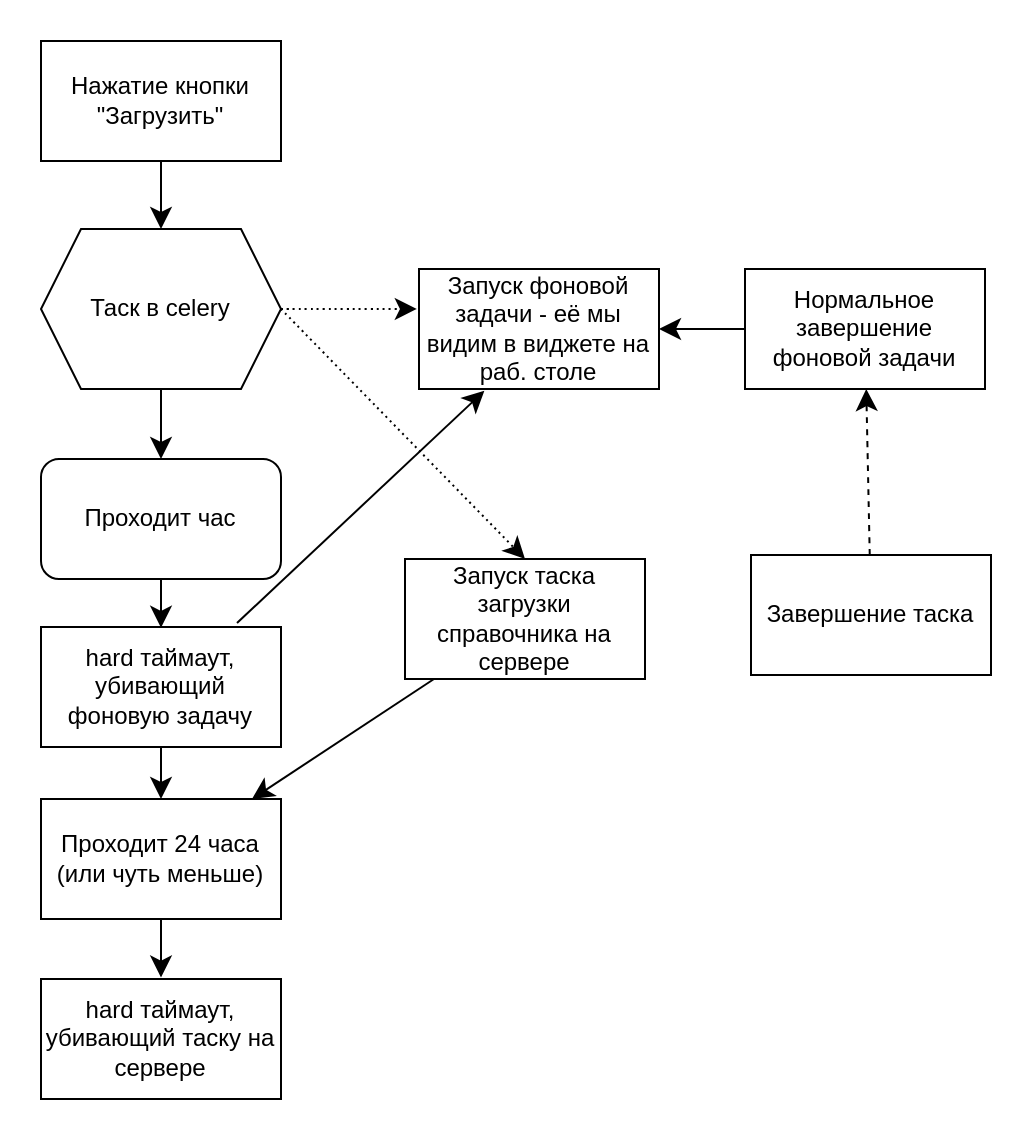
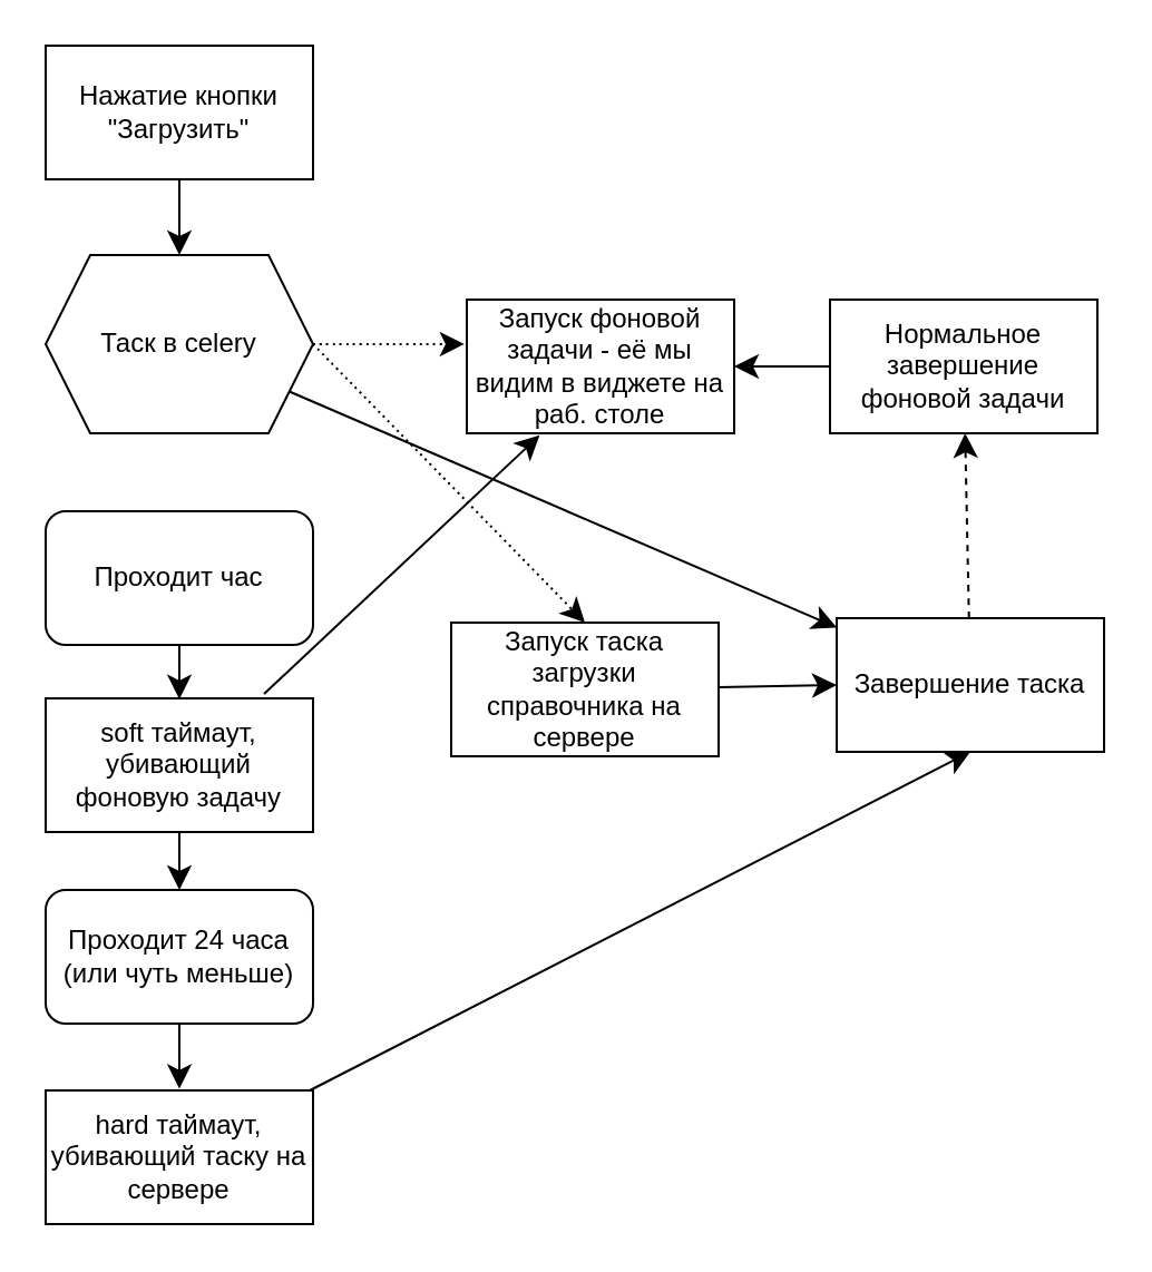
  <mxCell id="0" />
  <mxCell id="1" parent="0" />
  <mxCell id="2" style="edgeStyle=none;curved=1;rounded=0;orthogonalLoop=1;jettySize=auto;html=1;entryX=0.5;entryY=0;entryDx=0;entryDy=0;fontSize=12;startSize=8;endSize=8;" edge="1" parent="1" source="3" target="6"><mxGeometry relative="1" as="geometry" /></mxCell>
  <mxCell id="3" value="Нажатие кнопки &quot;Загрузить&quot;" style="whiteSpace=wrap;html=1;" vertex="1" parent="1"><mxGeometry x="20" y="20" width="120" height="60" as="geometry" /></mxCell>
  <mxCell id="4" style="edgeStyle=none;curved=1;rounded=0;orthogonalLoop=1;jettySize=auto;html=1;fontSize=12;startSize=8;endSize=8;exitX=1;exitY=0.5;exitDx=0;exitDy=0;dashed=1;dashPattern=1 2;entryX=0.5;entryY=0;entryDx=0;entryDy=0;" edge="1" parent="1" source="6" target="8"><mxGeometry relative="1" as="geometry"><mxPoint x="208" y="258" as="targetPoint" /><mxPoint x="142" y="154" as="sourcePoint" /></mxGeometry></mxCell>
- <mxCell id="5" style="edgeStyle=none;curved=1;rounded=0;orthogonalLoop=1;jettySize=auto;html=1;entryX=0.5;entryY=0;entryDx=0;entryDy=0;fontSize=12;startSize=8;endSize=8;" edge="1" parent="1" source="6" target="10"><mxGeometry relative="1" as="geometry" /></mxCell>
+ <mxCell id="5" style="edgeStyle=none;curved=1;rounded=0;orthogonalLoop=1;jettySize=auto;html=1;fontSize=12;startSize=8;endSize=8;" edge="1" parent="1" source="6" target="14"><mxGeometry relative="1" as="geometry" /></mxCell>
  <mxCell id="6" value="Таск в celery" style="shape=hexagon;perimeter=hexagonPerimeter2;whiteSpace=wrap;html=1;fixedSize=1;" vertex="1" parent="1"><mxGeometry x="20" y="114" width="120" height="80" as="geometry" /></mxCell>
- <mxCell id="7" style="edgeStyle=none;curved=1;rounded=0;orthogonalLoop=1;jettySize=auto;html=1;fontSize=12;startSize=8;endSize=8;" edge="1" parent="1" source="8" target="21"><mxGeometry relative="1" as="geometry" /></mxCell>
+ <mxCell id="7" style="edgeStyle=none;curved=1;rounded=0;orthogonalLoop=1;jettySize=auto;html=1;entryX=0;entryY=0.5;entryDx=0;entryDy=0;fontSize=12;startSize=8;endSize=8;" edge="1" parent="1" source="8" target="14"><mxGeometry relative="1" as="geometry" /></mxCell>
  <mxCell id="8" value="Запуск таска загрузки справочника на сервере" style="whiteSpace=wrap;html=1;" vertex="1" parent="1"><mxGeometry x="202" y="279" width="120" height="60" as="geometry" /></mxCell>
  <mxCell id="9" style="edgeStyle=none;curved=1;rounded=0;orthogonalLoop=1;jettySize=auto;html=1;fontSize=12;startSize=8;endSize=8;" edge="1" parent="1" source="10"><mxGeometry relative="1" as="geometry"><mxPoint x="80" y="313.38" as="targetPoint" /></mxGeometry></mxCell>
  <mxCell id="10" value="Проходит час" style="rounded=1;whiteSpace=wrap;html=1;" vertex="1" parent="1"><mxGeometry x="20" y="229" width="120" height="60" as="geometry" /></mxCell>
  <mxCell id="11" value="Запуск фоновой задачи - её мы видим в виджете на раб. столе" style="whiteSpace=wrap;html=1;" vertex="1" parent="1"><mxGeometry x="209" y="134" width="120" height="60" as="geometry" /></mxCell>
  <mxCell id="12" style="edgeStyle=none;curved=1;rounded=0;orthogonalLoop=1;jettySize=auto;html=1;entryX=-0.009;entryY=0.333;entryDx=0;entryDy=0;entryPerimeter=0;fontSize=12;startSize=8;endSize=8;dashed=1;dashPattern=1 2;" edge="1" parent="1" source="6" target="11"><mxGeometry relative="1" as="geometry" /></mxCell>
  <mxCell id="13" value="" style="edgeStyle=none;curved=1;rounded=0;orthogonalLoop=1;jettySize=auto;html=1;fontSize=12;startSize=8;endSize=8;dashed=1;" edge="1" parent="1" source="14" target="16"><mxGeometry relative="1" as="geometry" /></mxCell>
  <mxCell id="14" value="Завершение таска" style="whiteSpace=wrap;html=1;" vertex="1" parent="1"><mxGeometry x="375" y="277" width="120" height="60" as="geometry" /></mxCell>
  <mxCell id="15" style="edgeStyle=none;curved=1;rounded=0;orthogonalLoop=1;jettySize=auto;html=1;entryX=1;entryY=0.5;entryDx=0;entryDy=0;fontSize=12;startSize=8;endSize=8;" edge="1" parent="1" source="16" target="11"><mxGeometry relative="1" as="geometry" /></mxCell>
  <mxCell id="16" value="Нормальное завершение фоновой задачи" style="whiteSpace=wrap;html=1;" vertex="1" parent="1"><mxGeometry x="372" y="134" width="120" height="60" as="geometry" /></mxCell>
  <mxCell id="17" style="edgeStyle=none;curved=1;rounded=0;orthogonalLoop=1;jettySize=auto;html=1;fontSize=12;startSize=8;endSize=8;" edge="1" parent="1"><mxGeometry relative="1" as="geometry"><mxPoint x="241.674" y="194.93" as="targetPoint" /><mxPoint x="118" y="311" as="sourcePoint" /></mxGeometry></mxCell>
  <mxCell id="18" style="edgeStyle=none;curved=1;rounded=0;orthogonalLoop=1;jettySize=auto;html=1;entryX=0.5;entryY=0;entryDx=0;entryDy=0;fontSize=12;startSize=8;endSize=8;" edge="1" parent="1" source="19" target="21"><mxGeometry relative="1" as="geometry" /></mxCell>
- <mxCell id="19" value="hard таймаут, убивающий фоновую задачу" style="whiteSpace=wrap;html=1;" vertex="1" parent="1"><mxGeometry x="20" y="313" width="120" height="60" as="geometry" /></mxCell>
+ <mxCell id="19" value="soft таймаут, убивающий фоновую задачу" style="whiteSpace=wrap;html=1;" vertex="1" parent="1"><mxGeometry x="20" y="313" width="120" height="60" as="geometry" /></mxCell>
  <mxCell id="20" style="edgeStyle=none;curved=1;rounded=0;orthogonalLoop=1;jettySize=auto;html=1;fontSize=12;startSize=8;endSize=8;" edge="1" parent="1" source="21"><mxGeometry relative="1" as="geometry"><mxPoint x="80" y="488.264" as="targetPoint" /></mxGeometry></mxCell>
- <mxCell id="21" value="Проходит 24 часа (или чуть меньше)" style="whiteSpace=wrap;html=1;" vertex="1" parent="1"><mxGeometry x="20" y="399" width="120" height="60" as="geometry" /></mxCell>
+ <mxCell id="21" value="Проходит 24 часа (или чуть меньше)" style="whiteSpace=wrap;html=1;rounded=1;" vertex="1" parent="1"><mxGeometry x="20" y="399" width="120" height="60" as="geometry" /></mxCell>
+ <mxCell id="22" style="edgeStyle=none;curved=1;rounded=0;orthogonalLoop=1;jettySize=auto;html=1;entryX=0.5;entryY=1;entryDx=0;entryDy=0;fontSize=12;startSize=8;endSize=8;" edge="1" parent="1" source="23" target="14"><mxGeometry relative="1" as="geometry" /></mxCell>
  <mxCell id="23" value="hard таймаут, убивающий таску на сервере" style="whiteSpace=wrap;html=1;" vertex="1" parent="1"><mxGeometry x="20" y="489" width="120" height="60" as="geometry" /></mxCell>
